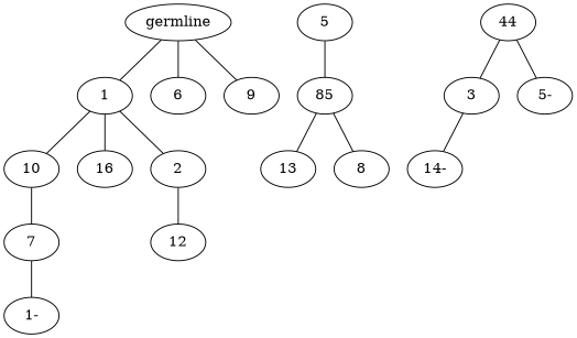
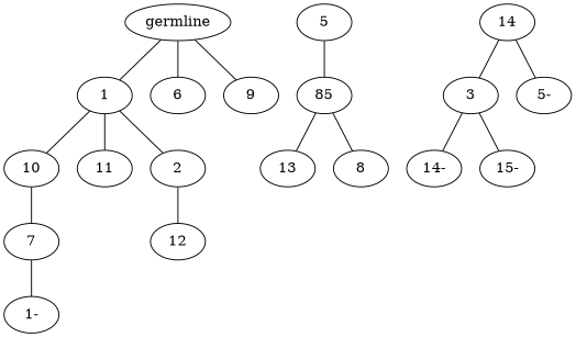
  graph {
    n1 [label=germline]
    n2 [label=1]
    n3 [label=6]
    n4 [label=9]
    n5 [label=10]
-   n6 [label=16]
+   n6 [label=11]
    n7 [label=2]
    n8 [label=5]
    n9 [label=85]
    n10 [label=7]
    n11 [label=12]
    n12 [label="1-"]
    n13 [label=13]
    n14 [label=8]
-   n15 [label=44]
+   n15 [label=14]
    n16 [label=3]
    n17 [label="5-"]
    n18 [label="14-"]
+   n19 [label="15-"]
    n1 -- n2
    n1 -- n3
    n1 -- n4
    n2 -- n5
    n2 -- n6
    n2 -- n7
    n5 -- n10
    n7 -- n11
    n8 -- n9
    n9 -- n13
    n9 -- n14
    n10 -- n12
    n15 -- n16
    n15 -- n17
    n16 -- n18
+   n16 -- n19
  }
